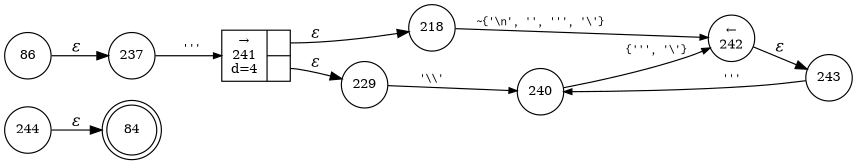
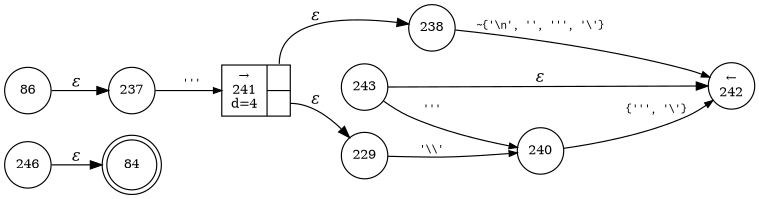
  digraph {
    rankdir=LR
    node [fixedsize=true fontsize=11 shape=circle peripheries=1]
    edge [fontname=Courier]
    n1 [label=84 shape=doublecircle width=.6 peripheries=""]
    n2 [label=240 width=.55]
    n3 [label="&larr;\n242" width=.55]
    n4 [label=243 width=.55]
    n5 [fixedsize=false label="{&rarr;\n241\nd=4|{<p0>|<p1>}}" shape=record]
-   n6 [label=218 width=.55]
+   n6 [label=238 width=.55]
    n7 [label=229 width=.55]
    n8 [label=86 width=.55]
    n9 [label=237 width=.55]
-   n10 [label=244 width=.55]
+   n10 [label=246 width=.55]
    n2 -> n3 [arrowhead=normal arrowsize=.7 fontsize=11 label="{''', '\\'}"]
-   n3 -> n4 [fontname="Times-Italic" label="&epsilon;"]
+   n4 -> n3 [fontname="Times-Italic" label="&epsilon;"]
    n4 -> n2 [arrowhead=normal arrowsize=.7 fontsize=11 label="'''"]
    n5 -> n6 [fontname="Times-Italic" label="&epsilon;" tailport=p0]
    n5 -> n7 [fontname="Times-Italic" label="&epsilon;" tailport=p1]
    n6 -> n3 [arrowhead=normal arrowsize=.7 fontsize=11 label="~{'\\n', '', ''', '\\'}"]
    n7 -> n2 [arrowhead=normal arrowsize=.7 fontsize=11 label="'\\\\'"]
    n8 -> n9 [fontname="Times-Italic" label="&epsilon;"]
    n9 -> n5 [arrowhead=normal arrowsize=.7 fontsize=11 label="'''"]
    n10 -> n1 [fontname="Times-Italic" label="&epsilon;"]
  }
